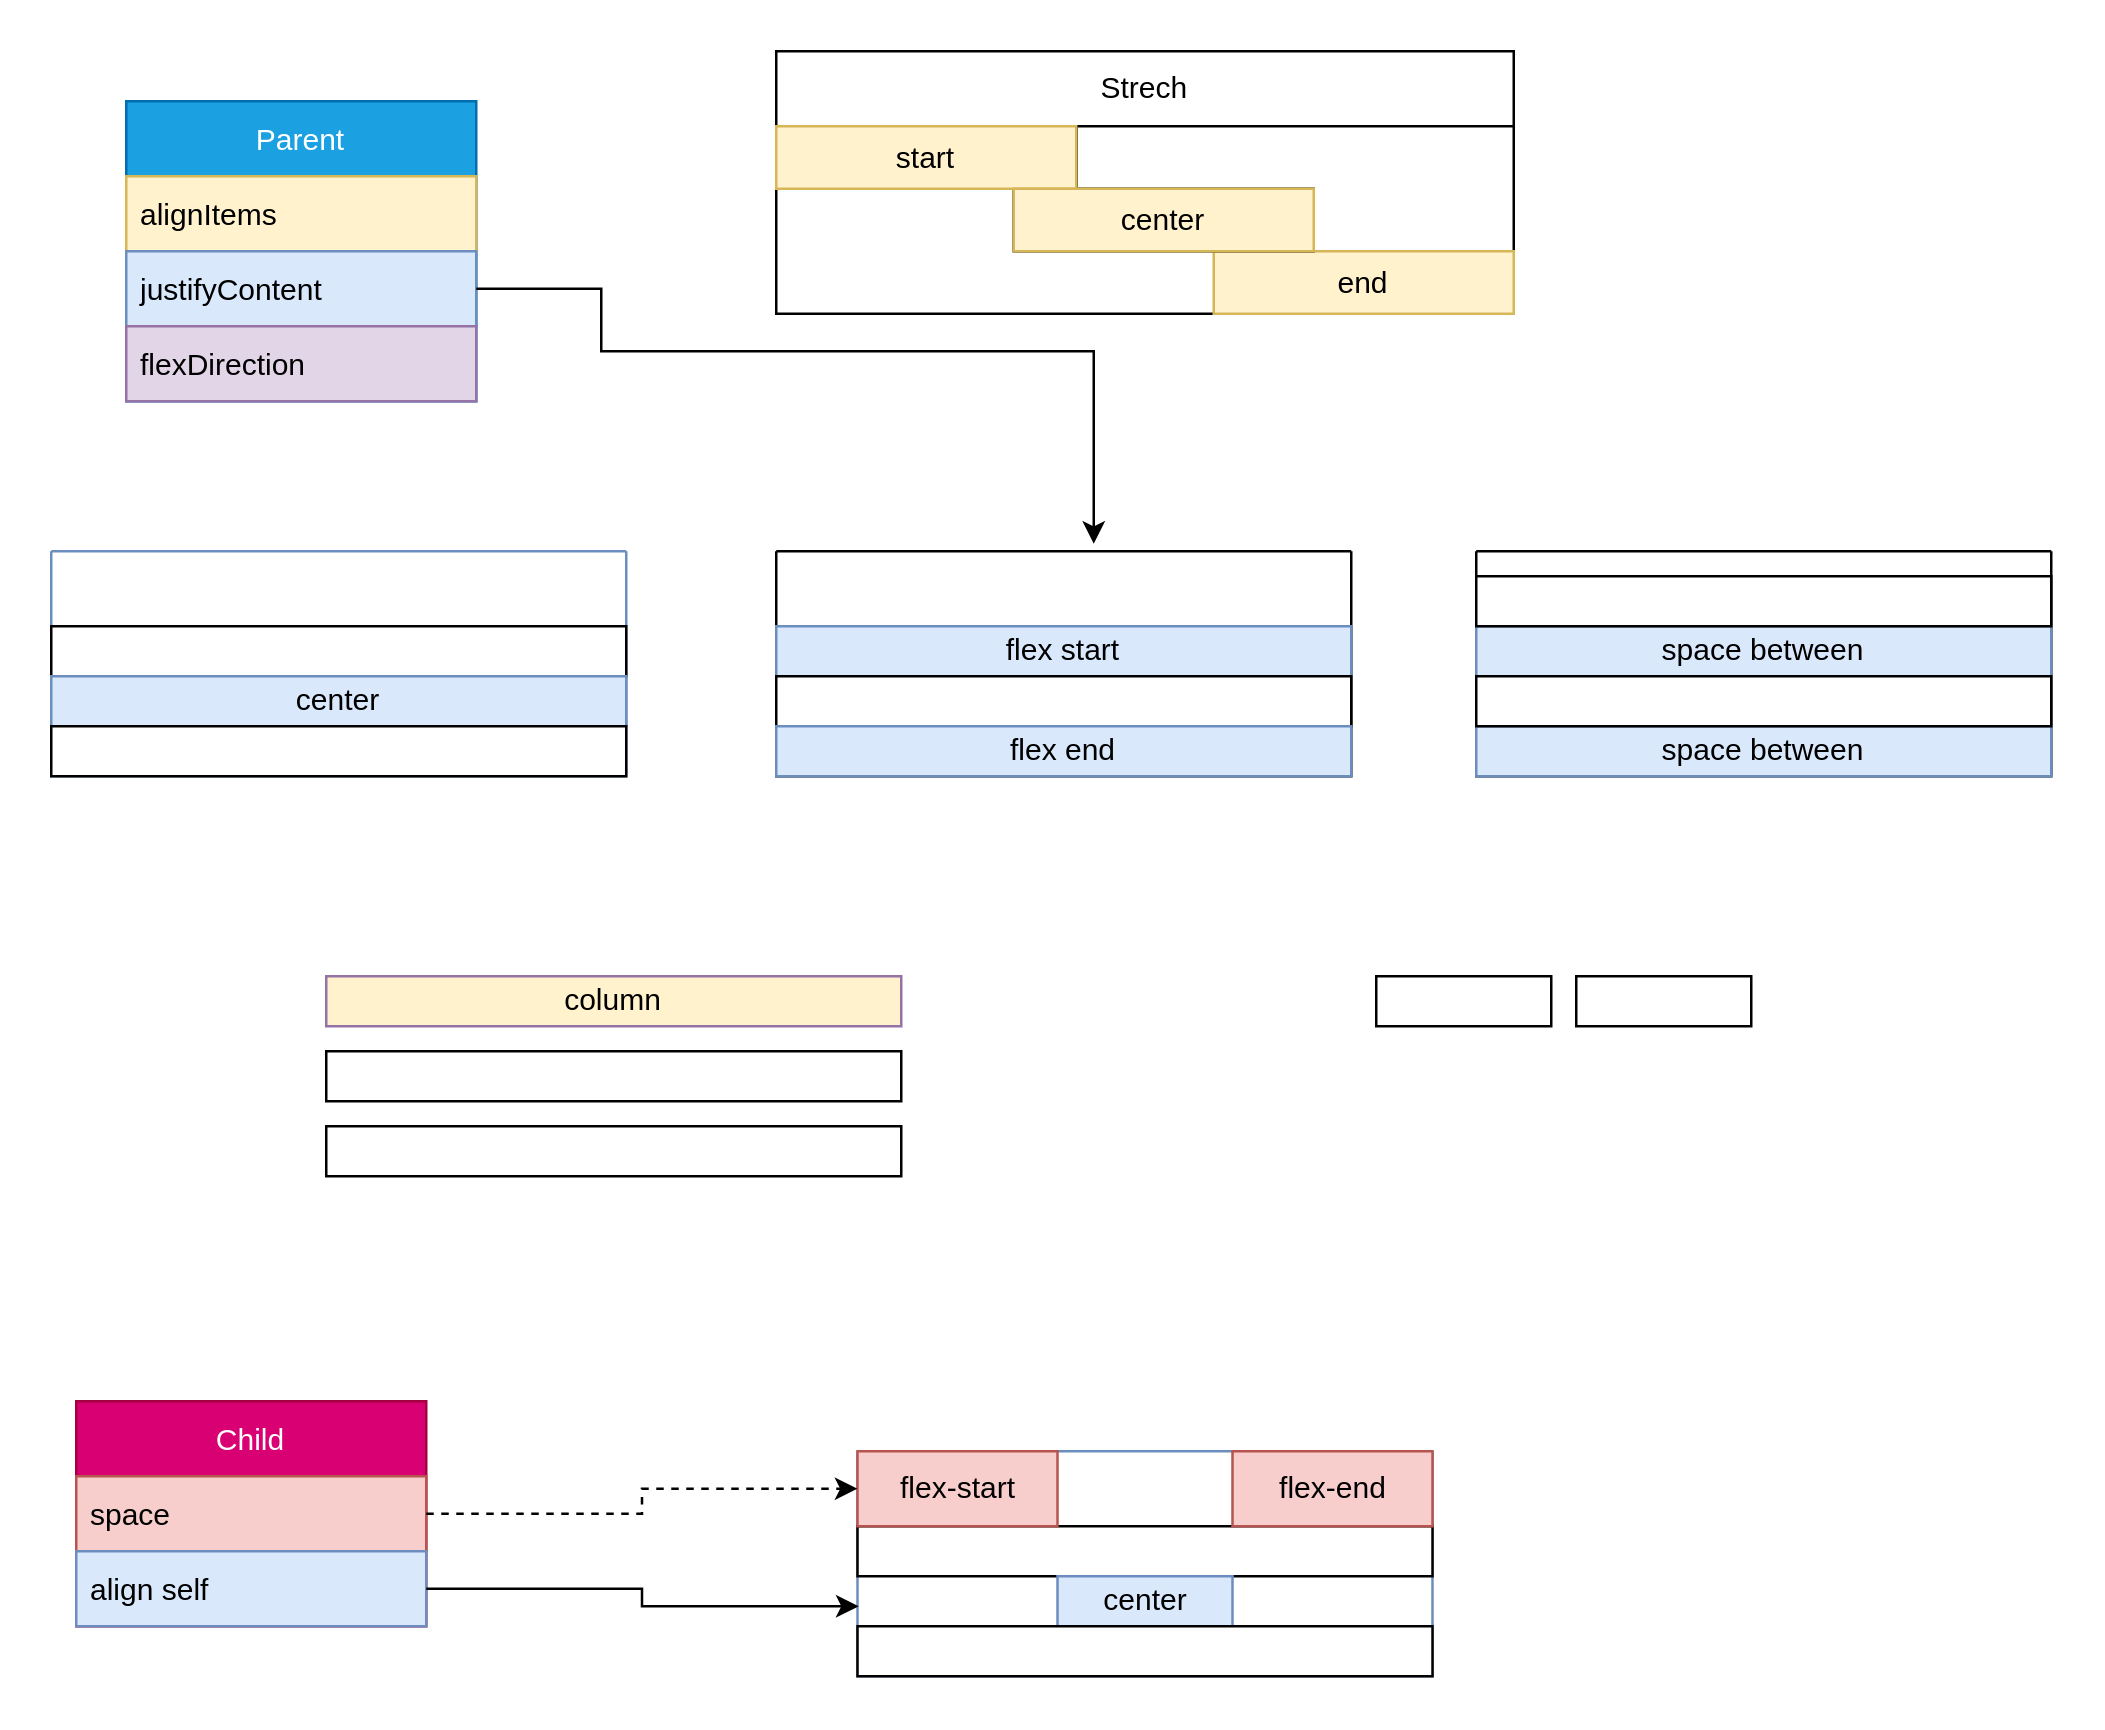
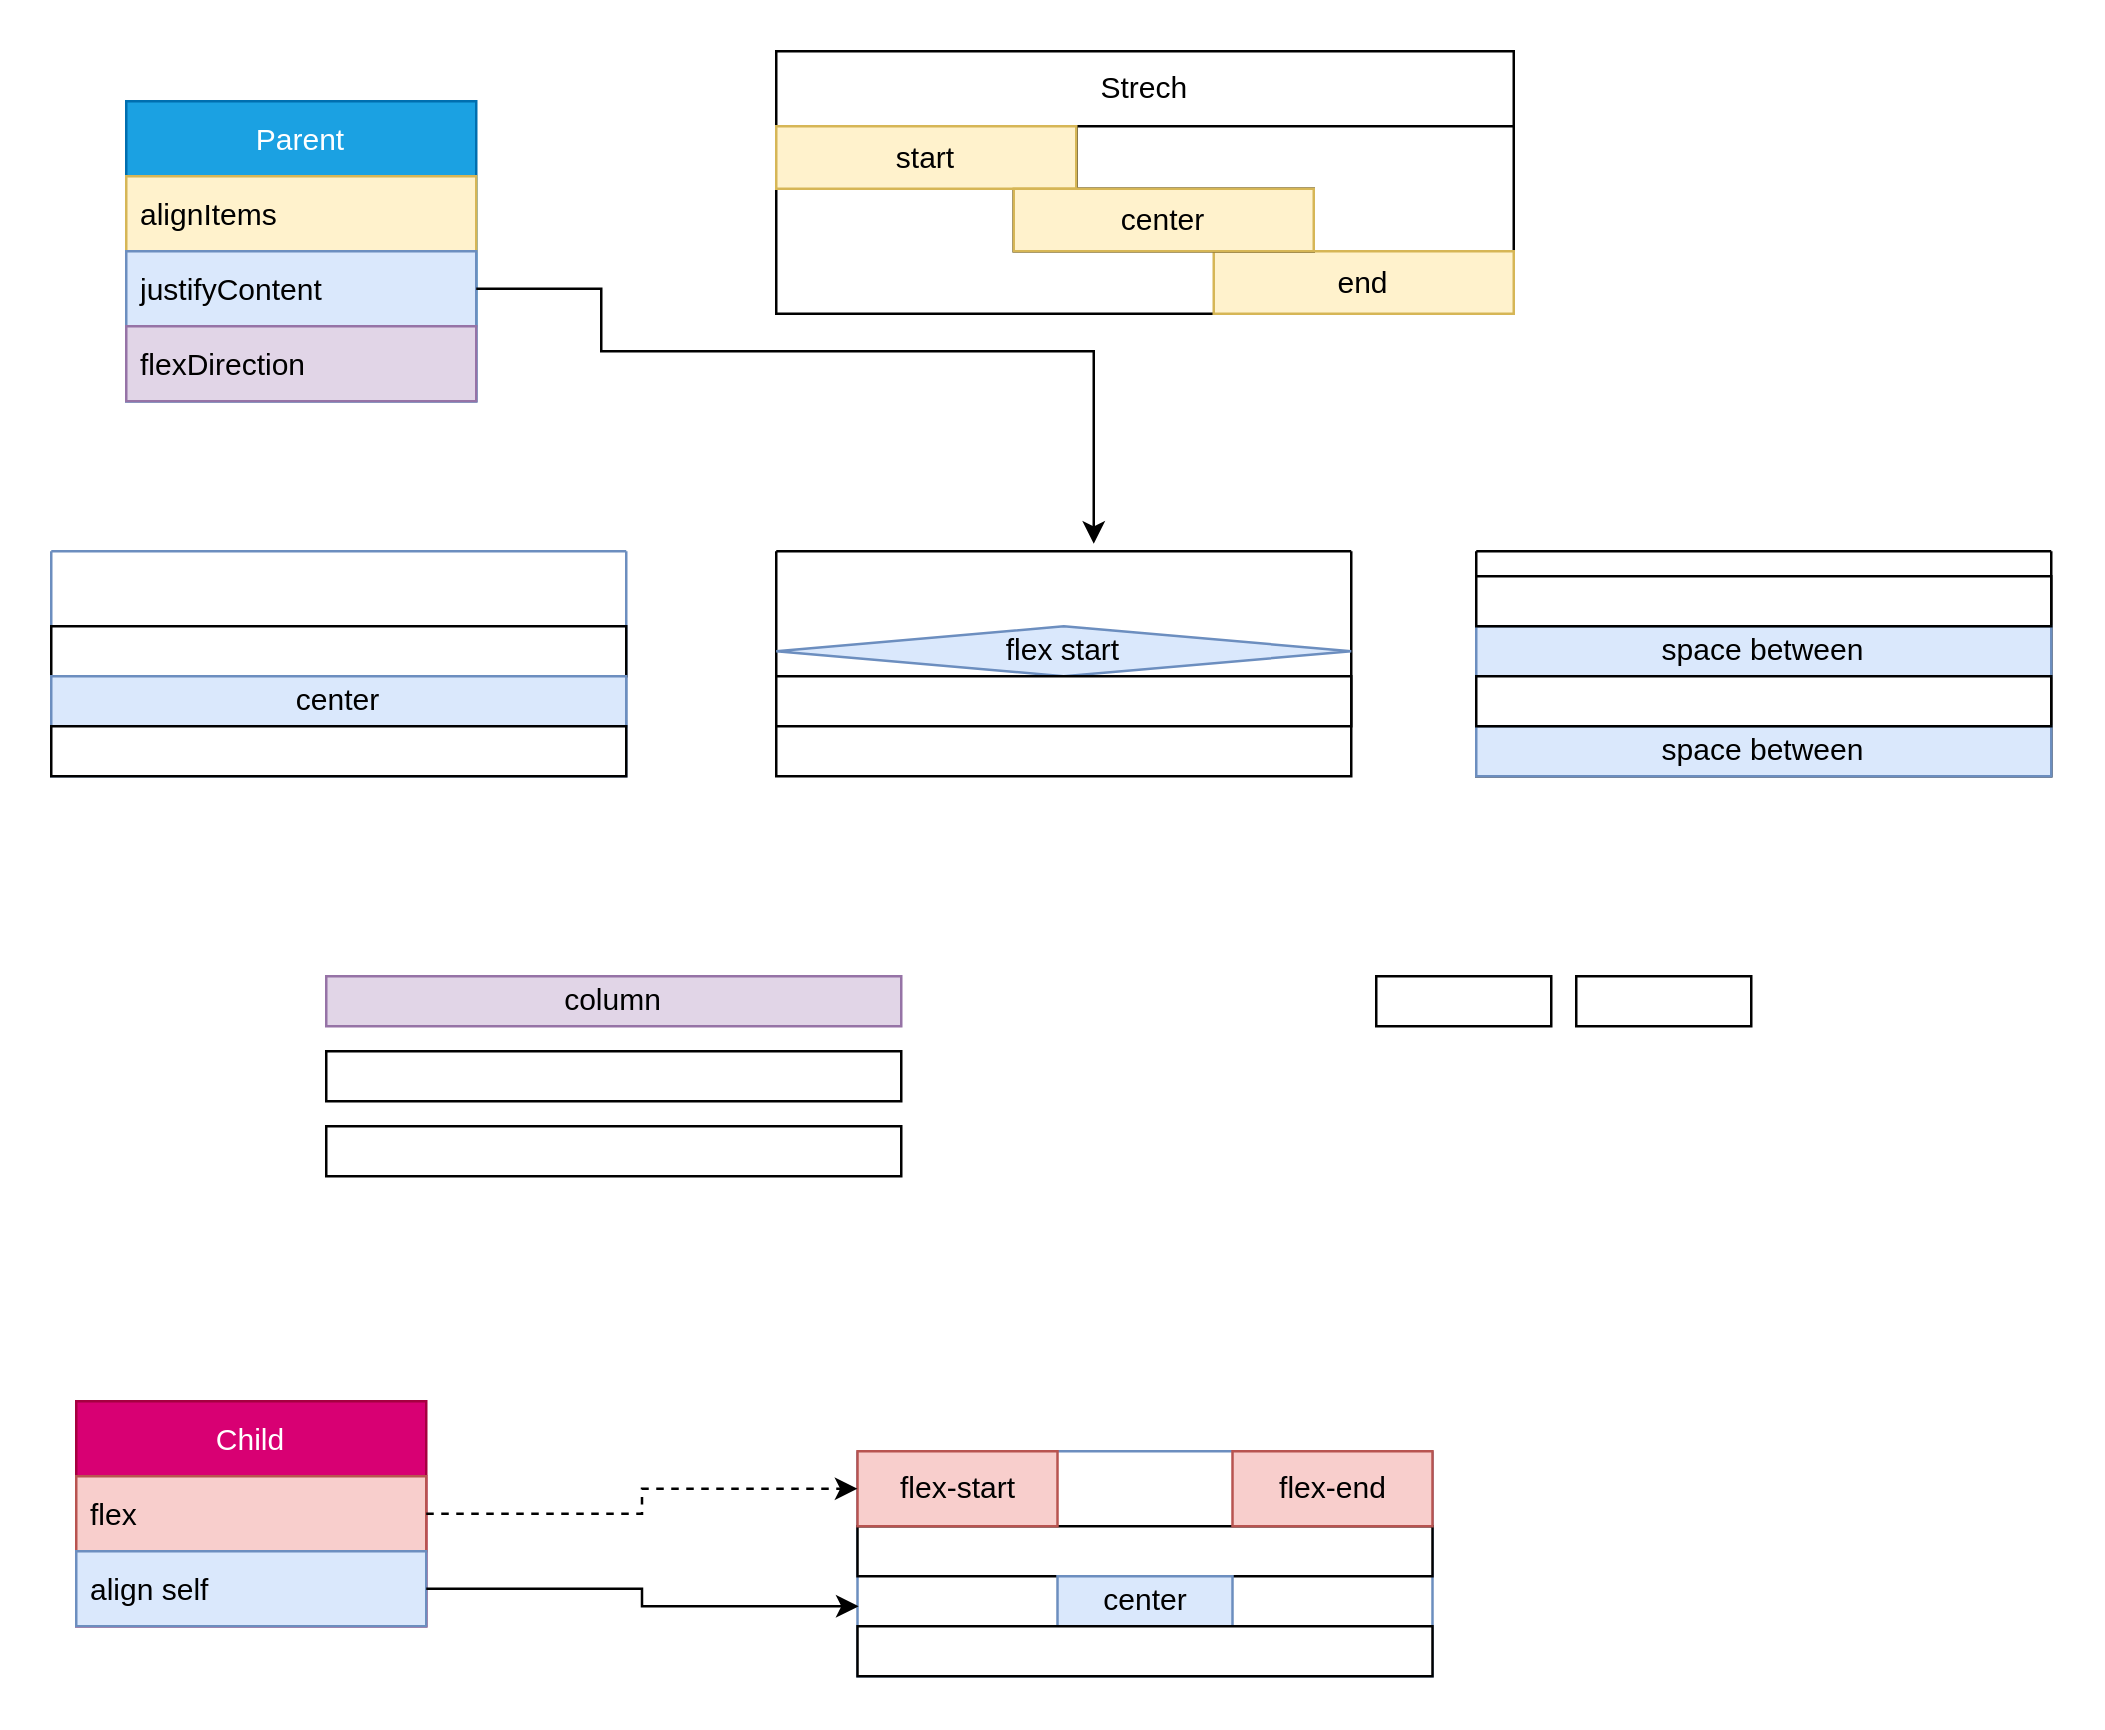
  <mxCell id="0" />
  <mxCell id="1" parent="0" />
  <mxCell id="2" value="Parent" style="swimlane;fontStyle=0;childLayout=stackLayout;horizontal=1;startSize=30;horizontalStack=0;resizeParent=1;resizeParentMax=0;resizeLast=0;collapsible=1;marginBottom=0;fillColor=#1ba1e2;fontColor=#ffffff;strokeColor=#006EAF;" vertex="1" parent="1"><mxGeometry x="50" y="40" width="140" height="120" as="geometry" /></mxCell>
  <mxCell id="3" value="alignItems" style="text;strokeColor=#d6b656;fillColor=#fff2cc;align=left;verticalAlign=middle;spacingLeft=4;spacingRight=4;overflow=hidden;points=[[0,0.5],[1,0.5]];portConstraint=eastwest;rotatable=0;" vertex="1" parent="2"><mxGeometry y="30" width="140" height="30" as="geometry" /></mxCell>
  <mxCell id="4" value="justifyContent" style="text;strokeColor=#6c8ebf;fillColor=#dae8fc;align=left;verticalAlign=middle;spacingLeft=4;spacingRight=4;overflow=hidden;points=[[0,0.5],[1,0.5]];portConstraint=eastwest;rotatable=0;" vertex="1" parent="2"><mxGeometry y="60" width="140" height="30" as="geometry" /></mxCell>
  <mxCell id="5" value="flexDirection" style="text;strokeColor=#9673a6;fillColor=#e1d5e7;align=left;verticalAlign=middle;spacingLeft=4;spacingRight=4;overflow=hidden;points=[[0,0.5],[1,0.5]];portConstraint=eastwest;rotatable=0;" vertex="1" parent="2"><mxGeometry y="90" width="140" height="30" as="geometry" /></mxCell>
  <mxCell id="6" value="" style="swimlane;startSize=0;" vertex="1" parent="1"><mxGeometry x="310" y="20" width="295" height="105" as="geometry" /></mxCell>
  <mxCell id="7" value="end" style="rounded=0;whiteSpace=wrap;html=1;fillColor=#fff2cc;strokeColor=#d6b656;" vertex="1" parent="6"><mxGeometry x="175" y="80" width="120" height="25" as="geometry" /></mxCell>
  <mxCell id="8" value="center" style="rounded=0;whiteSpace=wrap;html=1;" vertex="1" parent="6"><mxGeometry x="95" y="55" width="120" height="25" as="geometry" /></mxCell>
  <mxCell id="9" value="start" style="rounded=0;whiteSpace=wrap;html=1;" vertex="1" parent="6"><mxGeometry y="30" width="120" height="25" as="geometry" /></mxCell>
  <mxCell id="10" value="Strech" style="rounded=0;whiteSpace=wrap;html=1;" vertex="1" parent="6"><mxGeometry width="295" height="30" as="geometry" /></mxCell>
  <mxCell id="11" value="start" style="rounded=0;whiteSpace=wrap;html=1;" vertex="1" parent="6"><mxGeometry y="30" width="120" height="25" as="geometry" /></mxCell>
  <mxCell id="12" value="start" style="rounded=0;whiteSpace=wrap;html=1;fillColor=#fff2cc;strokeColor=#d6b656;" vertex="1" parent="6"><mxGeometry y="30" width="120" height="25" as="geometry" /></mxCell>
  <mxCell id="13" value="center" style="rounded=0;whiteSpace=wrap;html=1;fillColor=#fff2cc;strokeColor=#d6b656;" vertex="1" parent="6"><mxGeometry x="95" y="55" width="120" height="25" as="geometry" /></mxCell>
  <mxCell id="14" value="" style="swimlane;startSize=0;" vertex="1" parent="1"><mxGeometry x="310" y="220" width="230" height="90" as="geometry" /></mxCell>
- <mxCell id="15" value="flex start" style="rounded=0;whiteSpace=wrap;html=1;fillColor=#dae8fc;strokeColor=#6c8ebf;" vertex="1" parent="14"><mxGeometry y="30" width="230" height="20" as="geometry" /></mxCell>
+ <mxCell id="15" value="flex start" style="rhombus;whiteSpace=wrap;html=1;fillColor=#dae8fc;strokeColor=#6c8ebf;" vertex="1" parent="14"><mxGeometry y="30" width="230" height="20" as="geometry" /></mxCell>
  <mxCell id="16" value="" style="rounded=0;whiteSpace=wrap;html=1;" vertex="1" parent="14"><mxGeometry y="50" width="230" height="20" as="geometry" /></mxCell>
- <mxCell id="17" value="flex end" style="rounded=0;whiteSpace=wrap;html=1;fillColor=#dae8fc;strokeColor=#6c8ebf;" vertex="1" parent="14"><mxGeometry y="70" width="230" height="20" as="geometry" /></mxCell>
  <mxCell id="18" value="" style="swimlane;startSize=0;fillColor=#dae8fc;strokeColor=#6c8ebf;" vertex="1" parent="1"><mxGeometry x="20" y="220" width="230" height="90" as="geometry"><mxRectangle x="20" y="230" width="50" height="40" as="alternateBounds" /></mxGeometry></mxCell>
  <mxCell id="19" value="" style="rounded=0;whiteSpace=wrap;html=1;" vertex="1" parent="18"><mxGeometry y="30" width="230" height="20" as="geometry" /></mxCell>
  <mxCell id="20" value="center" style="rounded=0;whiteSpace=wrap;html=1;fillColor=#dae8fc;strokeColor=#6c8ebf;" vertex="1" parent="18"><mxGeometry y="50" width="230" height="20" as="geometry" /></mxCell>
  <mxCell id="21" value="" style="rounded=0;whiteSpace=wrap;html=1;" vertex="1" parent="18"><mxGeometry y="70" width="230" height="20" as="geometry" /></mxCell>
  <mxCell id="22" value="" style="swimlane;startSize=0;" vertex="1" parent="1"><mxGeometry x="590" y="220" width="230" height="90" as="geometry" /></mxCell>
  <mxCell id="23" value="space between" style="rounded=0;whiteSpace=wrap;html=1;fillColor=#dae8fc;strokeColor=#6c8ebf;" vertex="1" parent="22"><mxGeometry y="30" width="230" height="20" as="geometry" /></mxCell>
  <mxCell id="24" value="space between" style="rounded=0;whiteSpace=wrap;html=1;fillColor=#dae8fc;strokeColor=#6c8ebf;" vertex="1" parent="22"><mxGeometry y="70" width="230" height="20" as="geometry" /></mxCell>
  <mxCell id="25" value="" style="rounded=0;whiteSpace=wrap;html=1;" vertex="1" parent="22"><mxGeometry y="50" width="230" height="20" as="geometry" /></mxCell>
  <mxCell id="26" value="" style="rounded=0;whiteSpace=wrap;html=1;" vertex="1" parent="22"><mxGeometry y="10" width="230" height="20" as="geometry" /></mxCell>
  <mxCell id="27" style="edgeStyle=orthogonalEdgeStyle;rounded=0;orthogonalLoop=1;jettySize=auto;html=1;exitX=1;exitY=0.5;exitDx=0;exitDy=0;entryX=0.67;entryY=-0.1;entryDx=0;entryDy=0;entryPerimeter=0;" edge="1" parent="1" source="4"><mxGeometry relative="1" as="geometry"><mxPoint x="437" y="217" as="targetPoint" /><Array as="points"><mxPoint x="240" y="115" /><mxPoint x="240" y="140" /><mxPoint x="437" y="140" /></Array></mxGeometry></mxCell>
- <mxCell id="28" value="column" style="rounded=0;whiteSpace=wrap;html=1;fillColor=#fff2cc;strokeColor=#9673a6;" vertex="1" parent="1"><mxGeometry x="130" y="390" width="230" height="20" as="geometry" /></mxCell>
+ <mxCell id="28" value="column" style="rounded=0;whiteSpace=wrap;html=1;fillColor=#e1d5e7;strokeColor=#9673a6;" vertex="1" parent="1"><mxGeometry x="130" y="390" width="230" height="20" as="geometry" /></mxCell>
  <mxCell id="29" value="" style="rounded=0;whiteSpace=wrap;html=1;" vertex="1" parent="1"><mxGeometry x="130" y="420" width="230" height="20" as="geometry" /></mxCell>
  <mxCell id="30" value="" style="rounded=0;whiteSpace=wrap;html=1;" vertex="1" parent="1"><mxGeometry x="130" y="450" width="230" height="20" as="geometry" /></mxCell>
  <mxCell id="31" value="" style="rounded=0;whiteSpace=wrap;html=1;" vertex="1" parent="1"><mxGeometry x="550" y="390" width="70" height="20" as="geometry" /></mxCell>
  <mxCell id="32" value="" style="rounded=0;whiteSpace=wrap;html=1;" vertex="1" parent="1"><mxGeometry x="630" y="390" width="70" height="20" as="geometry" /></mxCell>
  <mxCell id="33" value="Child" style="swimlane;fontStyle=0;childLayout=stackLayout;horizontal=1;startSize=30;horizontalStack=0;resizeParent=1;resizeParentMax=0;resizeLast=0;collapsible=1;marginBottom=0;fillColor=#d80073;fontColor=#ffffff;strokeColor=#A50040;" vertex="1" parent="1"><mxGeometry x="30" y="560" width="140" height="90" as="geometry" /></mxCell>
- <mxCell id="34" value="space" style="text;align=left;verticalAlign=middle;spacingLeft=4;spacingRight=4;overflow=hidden;points=[[0,0.5],[1,0.5]];portConstraint=eastwest;rotatable=0;fillColor=#f8cecc;strokeColor=#b85450;" vertex="1" parent="33"><mxGeometry y="30" width="140" height="30" as="geometry" /></mxCell>
+ <mxCell id="34" value="flex" style="text;align=left;verticalAlign=middle;spacingLeft=4;spacingRight=4;overflow=hidden;points=[[0,0.5],[1,0.5]];portConstraint=eastwest;rotatable=0;fillColor=#f8cecc;strokeColor=#b85450;" vertex="1" parent="33"><mxGeometry y="30" width="140" height="30" as="geometry" /></mxCell>
  <mxCell id="35" value="align self" style="text;align=left;verticalAlign=middle;spacingLeft=4;spacingRight=4;overflow=hidden;points=[[0,0.5],[1,0.5]];portConstraint=eastwest;rotatable=0;fillColor=#dae8fc;strokeColor=#6c8ebf;" vertex="1" parent="33"><mxGeometry y="60" width="140" height="30" as="geometry" /></mxCell>
  <mxCell id="36" value="" style="swimlane;startSize=0;fillColor=#dae8fc;strokeColor=#6c8ebf;" vertex="1" parent="1"><mxGeometry x="342.5" y="580" width="230" height="90" as="geometry"><mxRectangle x="20" y="230" width="50" height="40" as="alternateBounds" /></mxGeometry></mxCell>
  <mxCell id="37" value="" style="rounded=0;whiteSpace=wrap;html=1;" vertex="1" parent="36"><mxGeometry y="30" width="230" height="20" as="geometry" /></mxCell>
  <mxCell id="38" value="center" style="rounded=0;whiteSpace=wrap;html=1;fillColor=#dae8fc;strokeColor=#6c8ebf;" vertex="1" parent="36"><mxGeometry x="80" y="50" width="70" height="20" as="geometry" /></mxCell>
  <mxCell id="39" value="" style="rounded=0;whiteSpace=wrap;html=1;" vertex="1" parent="36"><mxGeometry y="70" width="230" height="20" as="geometry" /></mxCell>
  <mxCell id="40" value="flex-start" style="rounded=0;whiteSpace=wrap;html=1;fillColor=#f8cecc;strokeColor=#b85450;" vertex="1" parent="36"><mxGeometry width="80" height="30" as="geometry" /></mxCell>
  <mxCell id="41" value="flex-end" style="rounded=0;whiteSpace=wrap;html=1;fillColor=#f8cecc;strokeColor=#b85450;" vertex="1" parent="36"><mxGeometry x="150" width="80" height="30" as="geometry" /></mxCell>
  <mxCell id="42" style="edgeStyle=orthogonalEdgeStyle;rounded=0;orthogonalLoop=1;jettySize=auto;html=1;exitX=1;exitY=0.5;exitDx=0;exitDy=0;dashed=1;" edge="1" parent="1" source="34" target="40"><mxGeometry relative="1" as="geometry" /></mxCell>
  <mxCell id="43" style="edgeStyle=orthogonalEdgeStyle;rounded=0;orthogonalLoop=1;jettySize=auto;html=1;exitX=1;exitY=0.5;exitDx=0;exitDy=0;entryX=0.002;entryY=0.689;entryDx=0;entryDy=0;entryPerimeter=0;" edge="1" parent="1" source="35" target="36"><mxGeometry relative="1" as="geometry" /></mxCell>
